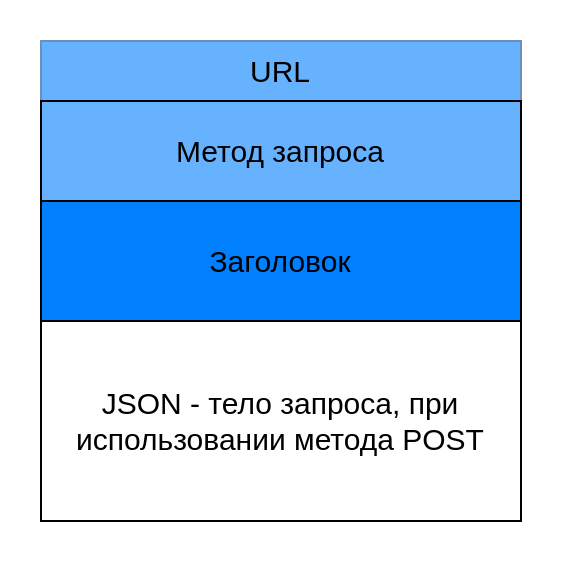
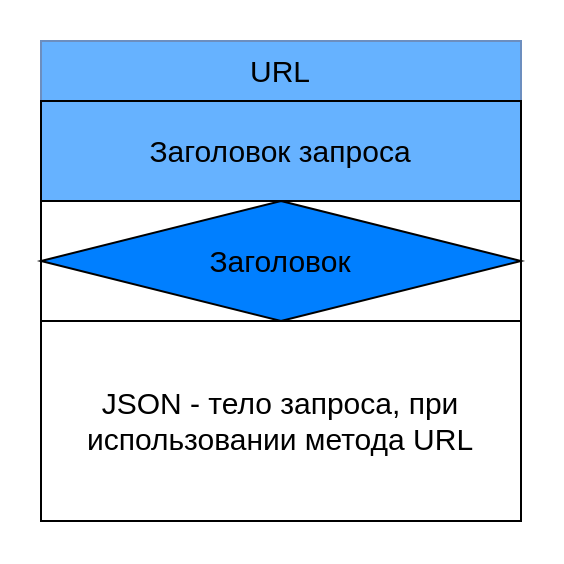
  <mxCell id="0" />
  <mxCell id="1" parent="0" />
  <mxCell id="2" value="" style="group" vertex="1" connectable="0" parent="1"><mxGeometry x="20" y="20" width="240" height="240" as="geometry" /></mxCell>
  <mxCell id="3" value="" style="rounded=0;whiteSpace=wrap;html=1;" vertex="1" parent="2"><mxGeometry width="240" height="240" as="geometry" /></mxCell>
  <mxCell id="4" value="URL" style="rounded=0;whiteSpace=wrap;html=1;fillColor=#66b2ff;strokeColor=#6c8ebf;fontSize=15;" vertex="1" parent="2"><mxGeometry width="240" height="30" as="geometry" /></mxCell>
- <mxCell id="5" value="Заголовок" style="rounded=0;whiteSpace=wrap;html=1;fillColor=#007FFF;fontSize=15;" vertex="1" parent="2"><mxGeometry y="80.0" width="240" height="60" as="geometry" /></mxCell>
- <mxCell id="6" value="JSON - тело запроса, при использовании метода POST" style="rounded=0;whiteSpace=wrap;html=1;fontSize=15;" vertex="1" parent="2"><mxGeometry y="140" width="240" height="100" as="geometry" /></mxCell>
- <mxCell id="7" value="Метод запроса" style="rounded=0;whiteSpace=wrap;html=1;fillColor=#66B2FF;fontSize=15;" vertex="1" parent="2"><mxGeometry y="30" width="240" height="50" as="geometry" /></mxCell>
+ <mxCell id="5" value="Заголовок" style="rhombus;whiteSpace=wrap;html=1;fillColor=#007FFF;fontSize=15;" vertex="1" parent="2"><mxGeometry y="80.0" width="240" height="60" as="geometry" /></mxCell>
+ <mxCell id="6" value="JSON - тело запроса, при использовании метода URL" style="rounded=0;whiteSpace=wrap;html=1;fontSize=15;" vertex="1" parent="2"><mxGeometry y="140" width="240" height="100" as="geometry" /></mxCell>
+ <mxCell id="7" value="Заголовок запроса" style="rounded=0;whiteSpace=wrap;html=1;fillColor=#66B2FF;fontSize=15;" vertex="1" parent="2"><mxGeometry y="30" width="240" height="50" as="geometry" /></mxCell>
